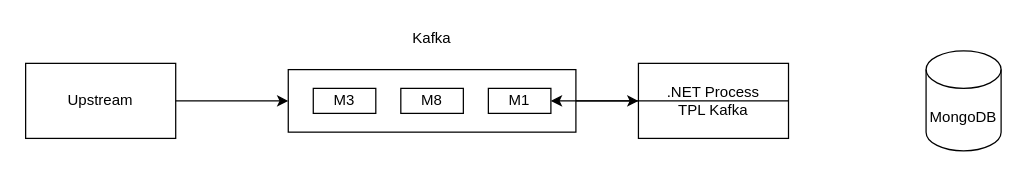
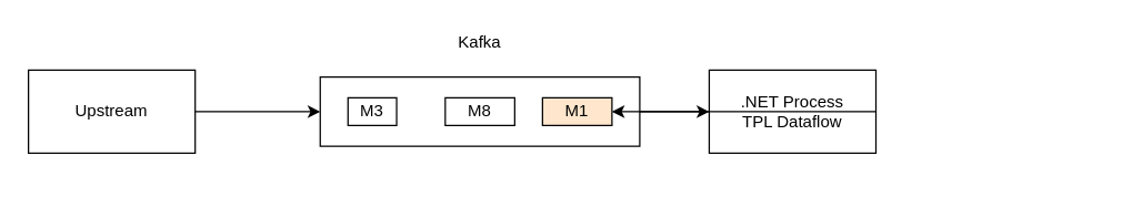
  <mxCell id="0" />
  <mxCell id="1" parent="0" />
  <mxCell id="2" value="" style="rounded=0;whiteSpace=wrap;html=1;" vertex="1" parent="1"><mxGeometry x="230" y="55" width="230" height="50" as="geometry" /></mxCell>
  <mxCell id="3" value="Upstream" style="rounded=0;whiteSpace=wrap;html=1;" vertex="1" parent="1"><mxGeometry x="20" y="50" width="120" height="60" as="geometry" /></mxCell>
- <mxCell id="4" value="M3" style="rounded=0;whiteSpace=wrap;html=1;" vertex="1" parent="1"><mxGeometry x="250" y="70" width="50" height="20" as="geometry" /></mxCell>
+ <mxCell id="4" value="M3" style="rounded=0;whiteSpace=wrap;html=1;" vertex="1" parent="1"><mxGeometry x="250" y="70" width="35" height="20" as="geometry" /></mxCell>
  <mxCell id="5" value="M8" style="rounded=0;whiteSpace=wrap;html=1;" vertex="1" parent="1"><mxGeometry x="320" y="70" width="50" height="20" as="geometry" /></mxCell>
- <mxCell id="6" value="M1" style="rounded=0;whiteSpace=wrap;html=1;" vertex="1" parent="1"><mxGeometry x="390" y="70" width="50" height="20" as="geometry" /></mxCell>
+ <mxCell id="6" value="M1" style="rounded=0;whiteSpace=wrap;html=1;fillColor=#ffe6cc;" vertex="1" parent="1"><mxGeometry x="390" y="70" width="50" height="20" as="geometry" /></mxCell>
  <mxCell id="7" value="Kafka" style="text;html=1;strokeColor=none;fillColor=none;align=center;verticalAlign=middle;whiteSpace=wrap;rounded=0;" vertex="1" parent="1"><mxGeometry x="325" y="20" width="40" height="20" as="geometry" /></mxCell>
- <mxCell id="8" value=".NET Process&lt;br&gt;TPL Kafka" style="rounded=0;whiteSpace=wrap;html=1;" vertex="1" parent="1"><mxGeometry x="510" y="50" width="120" height="60" as="geometry" /></mxCell>
- <mxCell id="9" value="MongoDB" style="shape=cylinder3;whiteSpace=wrap;html=1;boundedLbl=1;backgroundOutline=1;size=15;" vertex="1" parent="1"><mxGeometry x="740" y="40" width="60" height="80" as="geometry" /></mxCell>
+ <mxCell id="8" value=".NET Process&lt;br&gt;TPL Dataflow" style="rounded=0;whiteSpace=wrap;html=1;" vertex="1" parent="1"><mxGeometry x="510" y="50" width="120" height="60" as="geometry" /></mxCell>
  <mxCell id="10" value="" style="endArrow=classic;html=1;exitX=1;exitY=0.5;exitDx=0;exitDy=0;" edge="1" parent="1" source="3" target="2"><mxGeometry width="50" height="50" relative="1" as="geometry"><mxPoint x="350" y="340" as="sourcePoint" /><mxPoint x="400" y="290" as="targetPoint" /></mxGeometry></mxCell>
  <mxCell id="11" value="" style="endArrow=classic;html=1;exitX=1;exitY=0.5;exitDx=0;exitDy=0;" edge="1" parent="1" source="2" target="8"><mxGeometry width="50" height="50" relative="1" as="geometry"><mxPoint x="350" y="340" as="sourcePoint" /><mxPoint x="400" y="290" as="targetPoint" /></mxGeometry></mxCell>
  <mxCell id="12" value="" style="endArrow=classic;html=1;exitX=1;exitY=0.5;exitDx=0;exitDy=0;" edge="1" parent="1" source="8" target="6"><mxGeometry width="50" height="50" relative="1" as="geometry"><mxPoint x="680" y="370" as="sourcePoint" /><mxPoint x="730" y="320" as="targetPoint" /></mxGeometry></mxCell>
